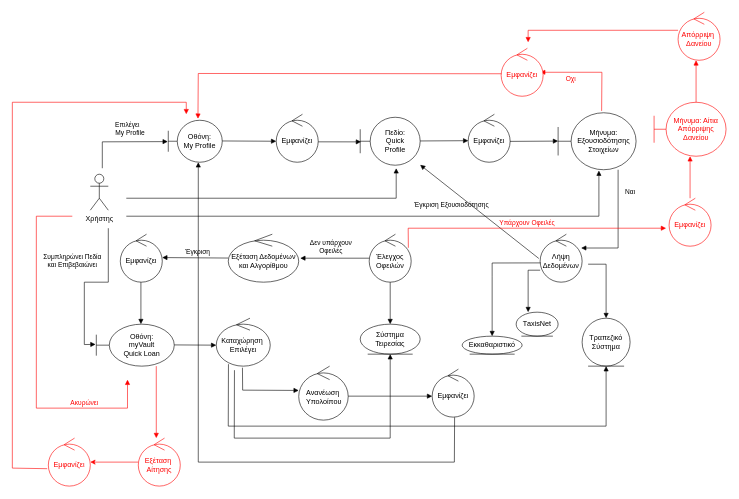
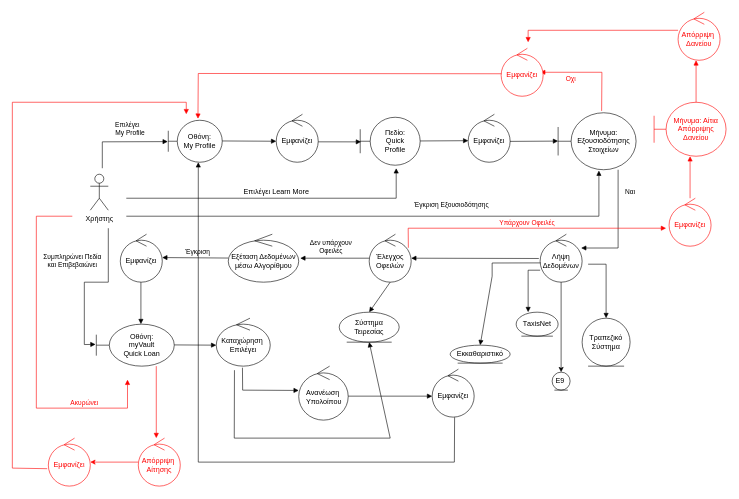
  <mxCell id="0" />
  <mxCell id="1" parent="0" />
  <mxCell id="2" value="Οθόνη:&lt;br&gt;My Profile" style="shape=umlBoundary;whiteSpace=wrap;html=1;" parent="1" vertex="1"><mxGeometry x="280" y="200" width="90" height="70" as="geometry" /></mxCell>
  <mxCell id="3" value="Επιλέγει&amp;nbsp;&lt;br&gt;&amp;nbsp; My Profile" style="html=1;verticalAlign=bottom;endArrow=block;rounded=0;entryX=-0.009;entryY=0.509;entryDx=0;entryDy=0;entryPerimeter=0;" parent="1" target="2" edge="1"><mxGeometry x="0.136" y="6" width="80" relative="1" as="geometry"><mxPoint x="170" y="280" as="sourcePoint" /><mxPoint x="250" y="234.5" as="targetPoint" /><Array as="points"><mxPoint x="170" y="236" /></Array><mxPoint as="offset" /></mxGeometry></mxCell>
  <mxCell id="4" value="Χρήστης" style="shape=umlActor;verticalLabelPosition=bottom;verticalAlign=top;html=1;outlineConnect=0;" parent="1" vertex="1"><mxGeometry x="150" y="290" width="30" height="60" as="geometry" /></mxCell>
  <mxCell id="5" value="Εμφανίζει" style="ellipse;shape=umlControl;whiteSpace=wrap;html=1;" parent="1" vertex="1"><mxGeometry x="460" y="190" width="70" height="80" as="geometry" /></mxCell>
  <mxCell id="6" value="Πεδίο:&lt;br&gt;Quick&lt;br&gt;Profile" style="shape=umlBoundary;whiteSpace=wrap;html=1;" parent="1" vertex="1"><mxGeometry x="600" y="195" width="100" height="80" as="geometry" /></mxCell>
  <mxCell id="7" value="" style="html=1;verticalAlign=bottom;endArrow=block;rounded=0;entryX=0.014;entryY=0.513;entryDx=0;entryDy=0;entryPerimeter=0;" parent="1" target="6" edge="1"><mxGeometry width="80" relative="1" as="geometry"><mxPoint x="530" y="236" as="sourcePoint" /><mxPoint x="760" y="210" as="targetPoint" /><Array as="points" /></mxGeometry></mxCell>
  <mxCell id="8" value="" style="html=1;verticalAlign=bottom;endArrow=block;rounded=0;" parent="1" edge="1"><mxGeometry width="80" relative="1" as="geometry"><mxPoint x="370" y="234.52" as="sourcePoint" /><mxPoint x="460" y="235" as="targetPoint" /><Array as="points" /></mxGeometry></mxCell>
  <mxCell id="9" value="" style="html=1;verticalAlign=bottom;endArrow=block;rounded=0;" parent="1" edge="1"><mxGeometry width="80" relative="1" as="geometry"><mxPoint x="210" y="330" as="sourcePoint" /><mxPoint x="660" y="280" as="targetPoint" /><Array as="points"><mxPoint x="660" y="330" /></Array></mxGeometry></mxCell>
+ <mxCell id="10" value="Επιλέγει Learn More" style="text;html=1;align=center;verticalAlign=middle;resizable=0;points=[];autosize=1;strokeColor=none;fillColor=none;" parent="1" vertex="1"><mxGeometry x="395" y="310" width="130" height="20" as="geometry" /></mxCell>
  <mxCell id="11" value="Εμφανίζει" style="ellipse;shape=umlControl;whiteSpace=wrap;html=1;" parent="1" vertex="1"><mxGeometry x="780" y="190" width="70" height="80" as="geometry" /></mxCell>
  <mxCell id="12" value="Μήνυμα:&lt;br&gt;Εξουσιοδότησης&lt;br&gt;Στοιχείων" style="shape=umlBoundary;whiteSpace=wrap;html=1;" parent="1" vertex="1"><mxGeometry x="930" y="187.5" width="130" height="95" as="geometry" /></mxCell>
  <mxCell id="13" value="" style="html=1;verticalAlign=bottom;endArrow=block;rounded=0;entryX=0.003;entryY=0.551;entryDx=0;entryDy=0;entryPerimeter=0;" parent="1" target="11" edge="1"><mxGeometry width="80" relative="1" as="geometry"><mxPoint x="700" y="234.52" as="sourcePoint" /><mxPoint x="771.4" y="234.56" as="targetPoint" /><Array as="points" /></mxGeometry></mxCell>
  <mxCell id="14" value="" style="html=1;verticalAlign=bottom;endArrow=block;rounded=0;entryX=0.003;entryY=0.551;entryDx=0;entryDy=0;entryPerimeter=0;" parent="1" edge="1"><mxGeometry width="80" relative="1" as="geometry"><mxPoint x="849.79" y="235.22" as="sourcePoint" /><mxPoint x="930" y="234.78" as="targetPoint" /><Array as="points" /></mxGeometry></mxCell>
  <mxCell id="15" value="Ναι" style="edgeLabel;html=1;align=center;verticalAlign=middle;resizable=0;points=[];" parent="14" vertex="1" connectable="0"><mxGeometry x="0.115" y="-1" relative="1" as="geometry"><mxPoint x="155" y="84" as="offset" /></mxGeometry></mxCell>
  <mxCell id="16" value="" style="html=1;verticalAlign=bottom;endArrow=block;rounded=0;entryX=0.523;entryY=1.015;entryDx=0;entryDy=0;entryPerimeter=0;" parent="1" target="12" edge="1"><mxGeometry width="80" relative="1" as="geometry"><mxPoint x="210" y="360" as="sourcePoint" /><mxPoint x="660" y="310" as="targetPoint" /><Array as="points"><mxPoint x="998" y="360" /></Array></mxGeometry></mxCell>
  <mxCell id="17" value="Έγκριση Εξουσιοδότησης" style="edgeLabel;html=1;align=center;verticalAlign=middle;resizable=0;points=[];" parent="16" vertex="1" connectable="0"><mxGeometry x="-0.417" y="-2" relative="1" as="geometry"><mxPoint x="289" y="-22" as="offset" /></mxGeometry></mxCell>
  <mxCell id="18" value="" style="html=1;verticalAlign=bottom;endArrow=block;rounded=0;entryX=0.977;entryY=0.288;entryDx=0;entryDy=0;entryPerimeter=0;" parent="1" edge="1" target="19"><mxGeometry width="80" relative="1" as="geometry"><mxPoint x="1030" y="282.5" as="sourcePoint" /><mxPoint x="1030" y="390" as="targetPoint" /><Array as="points"><mxPoint x="1030" y="413" /></Array></mxGeometry></mxCell>
  <mxCell id="19" value="Λήψη Δεδομένων" style="ellipse;shape=umlControl;whiteSpace=wrap;html=1;" parent="1" vertex="1"><mxGeometry x="900" y="390" width="70" height="80" as="geometry" /></mxCell>
  <mxCell id="20" value="ΤaxisNet" style="ellipse;shape=umlEntity;whiteSpace=wrap;html=1;" parent="1" vertex="1"><mxGeometry x="860" y="520" width="70" height="40" as="geometry" /></mxCell>
  <mxCell id="21" value="Τραπεζικό Σύστημα" style="ellipse;shape=umlEntity;whiteSpace=wrap;html=1;" parent="1" vertex="1"><mxGeometry x="970" y="530" width="80" height="80" as="geometry" /></mxCell>
  <mxCell id="22" value="" style="html=1;verticalAlign=bottom;endArrow=block;rounded=0;entryX=0.286;entryY=0;entryDx=0;entryDy=0;entryPerimeter=0;" parent="1" target="20" edge="1"><mxGeometry width="80" relative="1" as="geometry"><mxPoint x="900" y="450" as="sourcePoint" /><mxPoint x="850" y="520" as="targetPoint" /><Array as="points"><mxPoint x="880" y="450" /></Array></mxGeometry></mxCell>
  <mxCell id="23" value="" style="html=1;verticalAlign=bottom;endArrow=block;rounded=0;entryX=0.5;entryY=0;entryDx=0;entryDy=0;" parent="1" target="21" edge="1"><mxGeometry width="80" relative="1" as="geometry"><mxPoint x="980" y="440" as="sourcePoint" /><mxPoint x="1020" y="520" as="targetPoint" /><Array as="points"><mxPoint x="1010" y="440" /></Array></mxGeometry></mxCell>
- <mxCell id="24" value="" style="html=1;verticalAlign=bottom;endArrow=block;rounded=0;exitX=-0.031;exitY=0.506;exitDx=0;exitDy=0;exitPerimeter=0;" parent="1" source="19" edge="1" target="6"><mxGeometry width="80" relative="1" as="geometry"><mxPoint x="980" y="430" as="sourcePoint" /><mxPoint x="840" y="430" as="targetPoint" /></mxGeometry></mxCell>
- <mxCell id="27" value="Εκκαθαριστικό" style="ellipse;shape=umlEntity;whiteSpace=wrap;html=1;" parent="1" vertex="1"><mxGeometry x="770" y="560" width="100" height="30" as="geometry" /></mxCell>
+ <mxCell id="24" value="" style="html=1;verticalAlign=bottom;endArrow=block;rounded=0;exitX=-0.031;exitY=0.506;exitDx=0;exitDy=0;exitPerimeter=0;" parent="1" source="19" edge="1" target="29"><mxGeometry width="80" relative="1" as="geometry"><mxPoint x="980" y="430" as="sourcePoint" /><mxPoint x="840" y="430" as="targetPoint" /></mxGeometry></mxCell>
+ <mxCell id="25" value="" style="edgeStyle=orthogonalEdgeStyle;rounded=0;orthogonalLoop=1;jettySize=auto;html=1;" parent="1" source="19" target="26" edge="1"><mxGeometry relative="1" as="geometry"><Array as="points"><mxPoint x="935" y="610" /><mxPoint x="935" y="610" /></Array></mxGeometry></mxCell>
+ <mxCell id="26" value="Ε9&amp;nbsp;" style="ellipse;shape=umlEntity;whiteSpace=wrap;html=1;" parent="1" vertex="1"><mxGeometry x="920" y="620" width="30" height="30" as="geometry" /></mxCell>
+ <mxCell id="27" value="Εκκαθαριστικό" style="ellipse;shape=umlEntity;whiteSpace=wrap;html=1;" parent="1" vertex="1"><mxGeometry x="750" y="575" width="100" height="30" as="geometry" /></mxCell>
  <mxCell id="28" value="" style="html=1;verticalAlign=bottom;endArrow=block;rounded=0;entryX=0.5;entryY=0;entryDx=0;entryDy=0;exitX=0.011;exitY=0.598;exitDx=0;exitDy=0;exitPerimeter=0;" parent="1" target="27" edge="1" source="19"><mxGeometry width="80" relative="1" as="geometry"><mxPoint x="730" y="468.95" as="sourcePoint" /><mxPoint x="760" y="560" as="targetPoint" /><Array as="points"><mxPoint x="820" y="438" /><mxPoint x="820" y="460" /></Array></mxGeometry></mxCell>
  <mxCell id="29" value="Έλεγχος Οφειλών" style="ellipse;shape=umlControl;whiteSpace=wrap;html=1;" parent="1" vertex="1"><mxGeometry x="615" y="390" width="70" height="80" as="geometry" /></mxCell>
- <mxCell id="30" value="Σύστημα&lt;br&gt;Τειρεσίας" style="ellipse;shape=umlEntity;whiteSpace=wrap;html=1;" parent="1" vertex="1"><mxGeometry x="600" y="540" width="100" height="50" as="geometry" /></mxCell>
+ <mxCell id="30" value="Σύστημα&lt;br&gt;Τειρεσίας" style="ellipse;shape=umlEntity;whiteSpace=wrap;html=1;" parent="1" vertex="1"><mxGeometry x="565" y="520" width="100" height="50" as="geometry" /></mxCell>
  <mxCell id="31" value="" style="html=1;verticalAlign=bottom;endArrow=block;rounded=0;entryX=0.5;entryY=0;entryDx=0;entryDy=0;" parent="1" target="30" edge="1"><mxGeometry width="80" relative="1" as="geometry"><mxPoint x="650" y="470" as="sourcePoint" /><mxPoint x="730" y="470" as="targetPoint" /></mxGeometry></mxCell>
  <mxCell id="32" value="" style="html=1;verticalAlign=bottom;endArrow=block;rounded=0;exitX=0;exitY=0.5;exitDx=0;exitDy=0;exitPerimeter=0;" parent="1" edge="1" source="29"><mxGeometry width="80" relative="1" as="geometry"><mxPoint x="614.93" y="430.24" as="sourcePoint" /><mxPoint x="500" y="430" as="targetPoint" /></mxGeometry></mxCell>
  <mxCell id="33" value="Δεν υπάρχουν &lt;br&gt;Οφειλές" style="edgeLabel;html=1;align=center;verticalAlign=middle;resizable=0;points=[];" parent="32" vertex="1" connectable="0"><mxGeometry x="0.439" y="1" relative="1" as="geometry"><mxPoint x="18" y="-21" as="offset" /></mxGeometry></mxCell>
- <mxCell id="34" value="Εξέταση Δεδομένων και Αλγορίθμου" style="ellipse;shape=umlControl;whiteSpace=wrap;html=1;" parent="1" vertex="1"><mxGeometry x="380" y="390" width="117.5" height="80" as="geometry" /></mxCell>
+ <mxCell id="34" value="Εξέταση Δεδομένων μέσω Αλγορίθμου" style="ellipse;shape=umlControl;whiteSpace=wrap;html=1;" parent="1" vertex="1"><mxGeometry x="380" y="390" width="117.5" height="80" as="geometry" /></mxCell>
  <mxCell id="35" value="" style="html=1;verticalAlign=bottom;endArrow=block;rounded=0;exitX=-0.015;exitY=0.528;exitDx=0;exitDy=0;exitPerimeter=0;entryX=0.998;entryY=0.487;entryDx=0;entryDy=0;entryPerimeter=0;" parent="1" target="37" edge="1"><mxGeometry width="80" relative="1" as="geometry"><mxPoint x="380" y="429.76" as="sourcePoint" /><mxPoint x="265.07" y="429.52" as="targetPoint" /></mxGeometry></mxCell>
  <mxCell id="36" value="Έγκριση" style="edgeLabel;html=1;align=center;verticalAlign=middle;resizable=0;points=[];" parent="35" vertex="1" connectable="0"><mxGeometry x="0.439" y="1" relative="1" as="geometry"><mxPoint x="28" y="-11" as="offset" /></mxGeometry></mxCell>
  <mxCell id="37" value="Εμφανίζει" style="ellipse;shape=umlControl;whiteSpace=wrap;html=1;" parent="1" vertex="1"><mxGeometry x="200" y="390" width="70" height="80" as="geometry" /></mxCell>
  <mxCell id="38" value="Οθόνη:&lt;br&gt;myVault&lt;br&gt;Quick Loan" style="shape=umlBoundary;whiteSpace=wrap;html=1;" parent="1" vertex="1"><mxGeometry x="160" y="540" width="130" height="70" as="geometry" /></mxCell>
  <mxCell id="39" value="" style="html=1;verticalAlign=bottom;endArrow=block;rounded=0;entryX=0.5;entryY=0;entryDx=0;entryDy=0;" parent="1" edge="1"><mxGeometry width="80" relative="1" as="geometry"><mxPoint x="234.38" y="470" as="sourcePoint" /><mxPoint x="234.38" y="540" as="targetPoint" /></mxGeometry></mxCell>
  <mxCell id="40" value="Συμπληρώνει Πεδία &lt;br&gt;και Επιβεβαιώνει" style="html=1;verticalAlign=bottom;endArrow=block;rounded=0;entryX=-0.01;entryY=0.481;entryDx=0;entryDy=0;entryPerimeter=0;" parent="1" target="38" edge="1"><mxGeometry x="0.029" y="-28" width="80" relative="1" as="geometry"><mxPoint x="180" y="380" as="sourcePoint" /><mxPoint x="110" y="580" as="targetPoint" /><Array as="points"><mxPoint x="180" y="470" /><mxPoint x="140" y="470" /><mxPoint x="140" y="574" /></Array><mxPoint x="8" y="-20" as="offset" /></mxGeometry></mxCell>
  <mxCell id="41" value="Καταχώρηση&amp;nbsp;&lt;br&gt;Επιλέγει" style="ellipse;shape=umlControl;whiteSpace=wrap;html=1;" parent="1" vertex="1"><mxGeometry x="360" y="530" width="90" height="80" as="geometry" /></mxCell>
  <mxCell id="42" value="" style="html=1;verticalAlign=bottom;endArrow=block;rounded=0;" parent="1" edge="1"><mxGeometry width="80" relative="1" as="geometry"><mxPoint x="290" y="574.58" as="sourcePoint" /><mxPoint x="360" y="575" as="targetPoint" /><Array as="points" /></mxGeometry></mxCell>
  <mxCell id="43" value="" style="html=1;verticalAlign=bottom;endArrow=block;rounded=0;exitX=0.485;exitY=1.032;exitDx=0;exitDy=0;exitPerimeter=0;" parent="1" source="41" edge="1"><mxGeometry width="80" relative="1" as="geometry"><mxPoint x="407.5" y="650" as="sourcePoint" /><mxPoint x="497.5" y="650.48" as="targetPoint" /><Array as="points"><mxPoint x="404" y="650" /></Array></mxGeometry></mxCell>
  <mxCell id="44" value="Ανανέωση&amp;nbsp;&lt;br&gt;Υπολοίπου" style="ellipse;shape=umlControl;whiteSpace=wrap;html=1;" parent="1" vertex="1"><mxGeometry x="497.5" y="610" width="82.5" height="90" as="geometry" /></mxCell>
- <mxCell id="45" value="" style="html=1;verticalAlign=bottom;endArrow=block;rounded=0;entryX=0.5;entryY=1;entryDx=0;entryDy=0;exitX=0.226;exitY=0.959;exitDx=0;exitDy=0;exitPerimeter=0;" parent="1" source="41" target="21" edge="1"><mxGeometry width="80" relative="1" as="geometry"><mxPoint x="370" y="620" as="sourcePoint" /><mxPoint x="1100" y="710" as="targetPoint" /><Array as="points"><mxPoint x="380" y="710" /><mxPoint x="1010" y="710" /></Array></mxGeometry></mxCell>
  <mxCell id="46" value="" style="html=1;verticalAlign=bottom;endArrow=block;rounded=0;entryX=0.5;entryY=1;entryDx=0;entryDy=0;exitX=0.226;exitY=0.959;exitDx=0;exitDy=0;exitPerimeter=0;" parent="1" target="30" edge="1"><mxGeometry width="80" relative="1" as="geometry"><mxPoint x="390.34" y="616.72" as="sourcePoint" /><mxPoint x="1110" y="620" as="targetPoint" /><Array as="points"><mxPoint x="390" y="730" /><mxPoint x="650" y="730" /></Array></mxGeometry></mxCell>
  <mxCell id="47" value="" style="html=1;verticalAlign=bottom;endArrow=block;rounded=0;" parent="1" edge="1"><mxGeometry width="80" relative="1" as="geometry"><mxPoint x="580" y="660" as="sourcePoint" /><mxPoint x="720" y="660" as="targetPoint" /></mxGeometry></mxCell>
  <mxCell id="48" value="Εμφανίζει" style="ellipse;shape=umlControl;whiteSpace=wrap;html=1;" parent="1" vertex="1"><mxGeometry x="720" y="615" width="70" height="80" as="geometry" /></mxCell>
  <mxCell id="49" value="" style="html=1;verticalAlign=bottom;endArrow=block;rounded=0;entryX=0.556;entryY=1;entryDx=0;entryDy=0;entryPerimeter=0;exitX=0.534;exitY=1.003;exitDx=0;exitDy=0;exitPerimeter=0;" parent="1" source="48" target="2" edge="1"><mxGeometry width="80" relative="1" as="geometry"><mxPoint x="760" y="700" as="sourcePoint" /><mxPoint x="250" y="860" as="targetPoint" /><Array as="points"><mxPoint x="757" y="770" /><mxPoint x="330" y="770" /></Array></mxGeometry></mxCell>
  <mxCell id="50" value="" style="html=1;verticalAlign=bottom;endArrow=block;rounded=0;exitX=0.558;exitY=-0.032;exitDx=0;exitDy=0;exitPerimeter=0;strokeColor=#FF0000;" parent="1" source="12" edge="1"><mxGeometry width="80" relative="1" as="geometry"><mxPoint x="930" y="92.5" as="sourcePoint" /><mxPoint x="900" y="120" as="targetPoint" /><Array as="points"><mxPoint x="1003" y="120" /></Array></mxGeometry></mxCell>
  <mxCell id="51" value="&lt;font color=&quot;#ff0000&quot;&gt;Οχι&lt;/font&gt;" style="edgeLabel;html=1;align=center;verticalAlign=middle;resizable=0;points=[];" parent="50" vertex="1" connectable="0"><mxGeometry x="0.504" y="1" relative="1" as="geometry"><mxPoint x="9" y="9" as="offset" /></mxGeometry></mxCell>
  <mxCell id="52" value="&lt;font color=&quot;#ff0000&quot;&gt;Εμφανίζει&lt;/font&gt;" style="ellipse;shape=umlControl;whiteSpace=wrap;html=1;strokeColor=#FF0000;" parent="1" vertex="1"><mxGeometry x="835" y="80" width="70" height="80" as="geometry" /></mxCell>
  <mxCell id="53" value="" style="html=1;verticalAlign=bottom;endArrow=block;rounded=0;exitX=0.007;exitY=0.531;exitDx=0;exitDy=0;exitPerimeter=0;strokeColor=#FF0000;entryX=0.55;entryY=-0.036;entryDx=0;entryDy=0;entryPerimeter=0;" parent="1" source="52" target="2" edge="1"><mxGeometry width="80" relative="1" as="geometry"><mxPoint x="742.54" y="174.46" as="sourcePoint" /><mxPoint x="640" y="110" as="targetPoint" /><Array as="points"><mxPoint x="330" y="122" /></Array></mxGeometry></mxCell>
  <mxCell id="54" value="Υπάρχουν Οφειλές" style="html=1;verticalAlign=bottom;endArrow=block;rounded=0;fontColor=#FF0000;strokeColor=#FF0000;exitX=0.933;exitY=0.283;exitDx=0;exitDy=0;exitPerimeter=0;" parent="1" source="29" edge="1"><mxGeometry width="80" relative="1" as="geometry"><mxPoint x="700" y="388.89" as="sourcePoint" /><mxPoint x="1110" y="380" as="targetPoint" /><Array as="points"><mxPoint x="680" y="380" /></Array></mxGeometry></mxCell>
  <mxCell id="55" value="&lt;font color=&quot;#ff0000&quot;&gt;Εμφανίζει&lt;/font&gt;" style="ellipse;shape=umlControl;whiteSpace=wrap;html=1;strokeColor=#FF0000;" parent="1" vertex="1"><mxGeometry x="1115" y="330" width="70" height="80" as="geometry" /></mxCell>
  <mxCell id="56" value="" style="html=1;verticalAlign=bottom;endArrow=block;rounded=0;fontColor=#FF0000;strokeColor=#FF0000;" parent="1" edge="1"><mxGeometry width="80" relative="1" as="geometry"><mxPoint x="1150" y="330" as="sourcePoint" /><mxPoint x="1150" y="260" as="targetPoint" /></mxGeometry></mxCell>
  <mxCell id="57" value="Μήνυμα: Αίτια Απόρριψης Δανείου" style="shape=umlBoundary;whiteSpace=wrap;html=1;fontColor=#FF0000;strokeColor=#FF0000;" parent="1" vertex="1"><mxGeometry x="1090" y="170" width="120" height="90" as="geometry" /></mxCell>
  <mxCell id="58" value="&lt;font color=&quot;#ff0000&quot;&gt;Απόρριψη&amp;nbsp;&lt;br&gt;Δανείου&lt;br&gt;&lt;/font&gt;" style="ellipse;shape=umlControl;whiteSpace=wrap;html=1;strokeColor=#FF0000;" parent="1" vertex="1"><mxGeometry x="1130" y="20" width="70" height="80" as="geometry" /></mxCell>
  <mxCell id="59" value="" style="html=1;verticalAlign=bottom;endArrow=block;rounded=0;fontColor=#FF0000;strokeColor=#FF0000;" parent="1" edge="1"><mxGeometry width="80" relative="1" as="geometry"><mxPoint x="1160" y="170" as="sourcePoint" /><mxPoint x="1160" y="100" as="targetPoint" /></mxGeometry></mxCell>
  <mxCell id="60" value="" style="html=1;verticalAlign=bottom;endArrow=block;rounded=0;strokeColor=#FF0000;" parent="1" edge="1"><mxGeometry width="80" relative="1" as="geometry"><mxPoint x="1130" y="50" as="sourcePoint" /><mxPoint x="880" y="70" as="targetPoint" /><Array as="points"><mxPoint x="880" y="50" /></Array></mxGeometry></mxCell>
  <mxCell id="61" value="&lt;font color=&quot;#ff0000&quot;&gt;Ακυρώνει&lt;/font&gt;" style="html=1;verticalAlign=bottom;endArrow=block;rounded=0;entryX=0.554;entryY=1.037;entryDx=0;entryDy=0;entryPerimeter=0;strokeColor=#FF0000;" parent="1" edge="1"><mxGeometry x="0.588" width="80" relative="1" as="geometry"><mxPoint x="120" y="360" as="sourcePoint" /><mxPoint x="212.02" y="632.59" as="targetPoint" /><Array as="points"><mxPoint y="360" x="60" /><mxPoint y="680" x="60" /><mxPoint x="212" y="680" /></Array><mxPoint as="offset" /></mxGeometry></mxCell>
  <mxCell id="62" value="" style="html=1;verticalAlign=bottom;endArrow=block;rounded=0;fontColor=#FF0000;strokeColor=#FF0000;exitX=0.769;exitY=1;exitDx=0;exitDy=0;exitPerimeter=0;" parent="1" source="38" edge="1"><mxGeometry width="80" relative="1" as="geometry"><mxPoint x="250" y="670" as="sourcePoint" /><mxPoint x="260" y="730" as="targetPoint" /></mxGeometry></mxCell>
  <mxCell id="63" value="" style="edgeStyle=orthogonalEdgeStyle;rounded=0;orthogonalLoop=1;jettySize=auto;html=1;fontColor=#FF0000;strokeColor=#FF0000;" parent="1" source="64" target="65" edge="1"><mxGeometry relative="1" as="geometry" /></mxCell>
- <mxCell id="64" value="&lt;font color=&quot;#ff0000&quot;&gt;Εξέταση&amp;nbsp;&lt;br&gt;Αίτησης&lt;br&gt;&lt;/font&gt;" style="ellipse;shape=umlControl;whiteSpace=wrap;html=1;strokeColor=#FF0000;" parent="1" vertex="1"><mxGeometry x="230" y="730" width="70" height="80" as="geometry" /></mxCell>
+ <mxCell id="64" value="&lt;font color=&quot;#ff0000&quot;&gt;Απόρριψη&amp;nbsp;&lt;br&gt;Αίτησης&lt;br&gt;&lt;/font&gt;" style="ellipse;shape=umlControl;whiteSpace=wrap;html=1;strokeColor=#FF0000;" parent="1" vertex="1"><mxGeometry x="230" y="730" width="70" height="80" as="geometry" /></mxCell>
  <mxCell id="65" value="&lt;font color=&quot;#ff0000&quot;&gt;Εμφανίζει&lt;/font&gt;" style="ellipse;shape=umlControl;whiteSpace=wrap;html=1;strokeColor=#FF0000;" parent="1" vertex="1"><mxGeometry x="80" y="730" width="70" height="80" as="geometry" /></mxCell>
  <mxCell id="66" value="" style="html=1;verticalAlign=bottom;endArrow=block;rounded=0;fontColor=#FF0000;strokeColor=#FF0000;exitX=-0.027;exitY=0.637;exitDx=0;exitDy=0;exitPerimeter=0;" parent="1" source="65" edge="1"><mxGeometry width="80" relative="1" as="geometry"><mxPoint x="20" y="210" as="sourcePoint" /><mxPoint x="310" y="190" as="targetPoint" /><Array as="points"><mxPoint x="20" y="780" /><mxPoint x="20" y="170" /><mxPoint x="310" y="170" /></Array></mxGeometry></mxCell>
